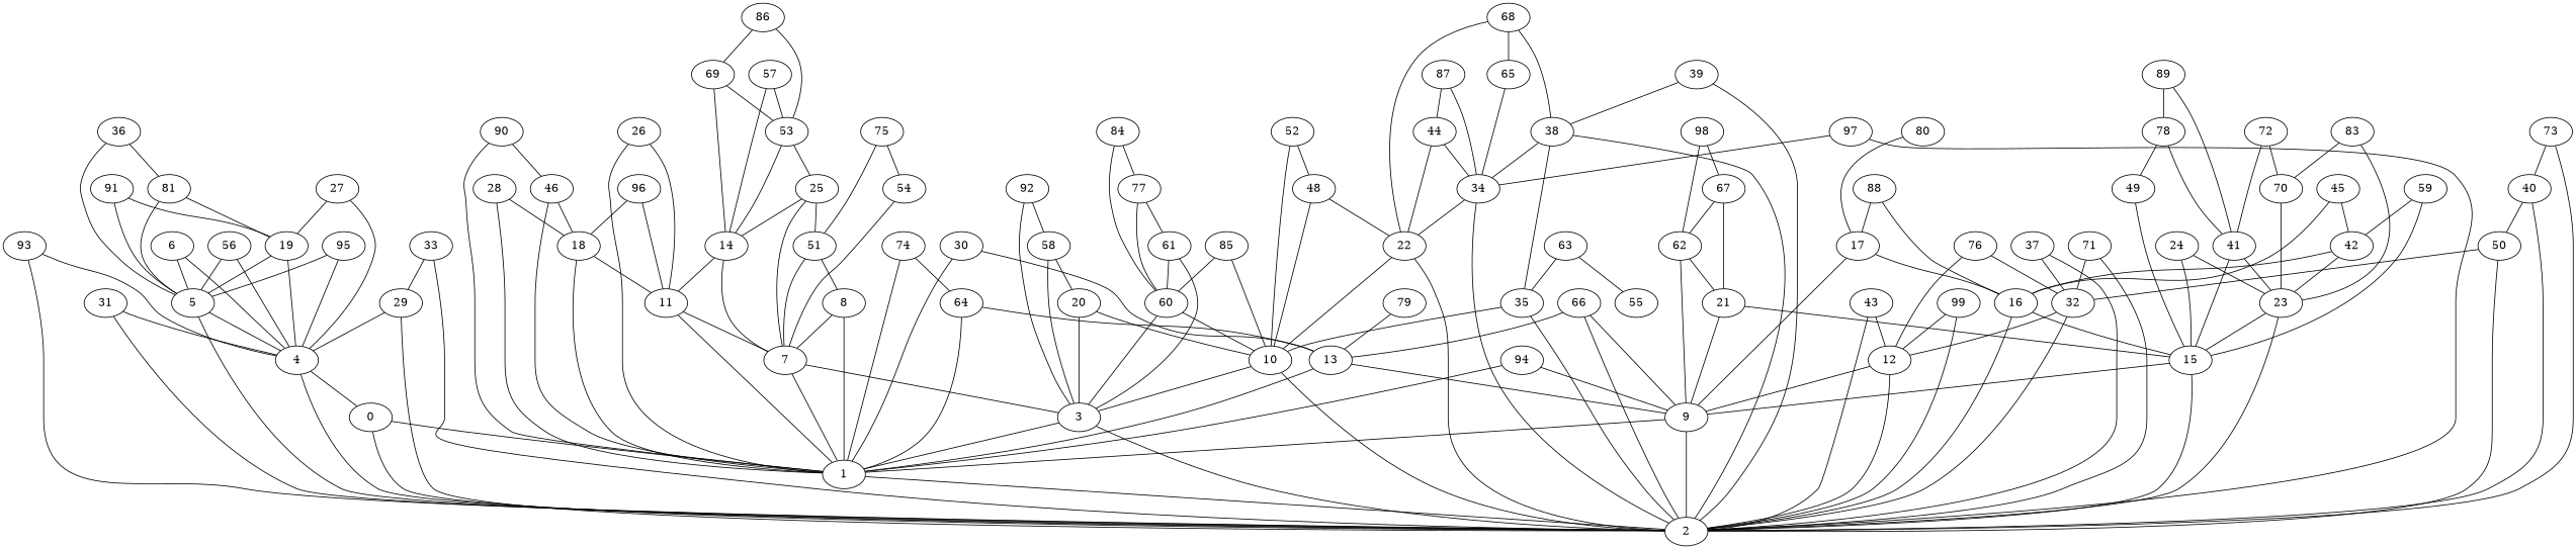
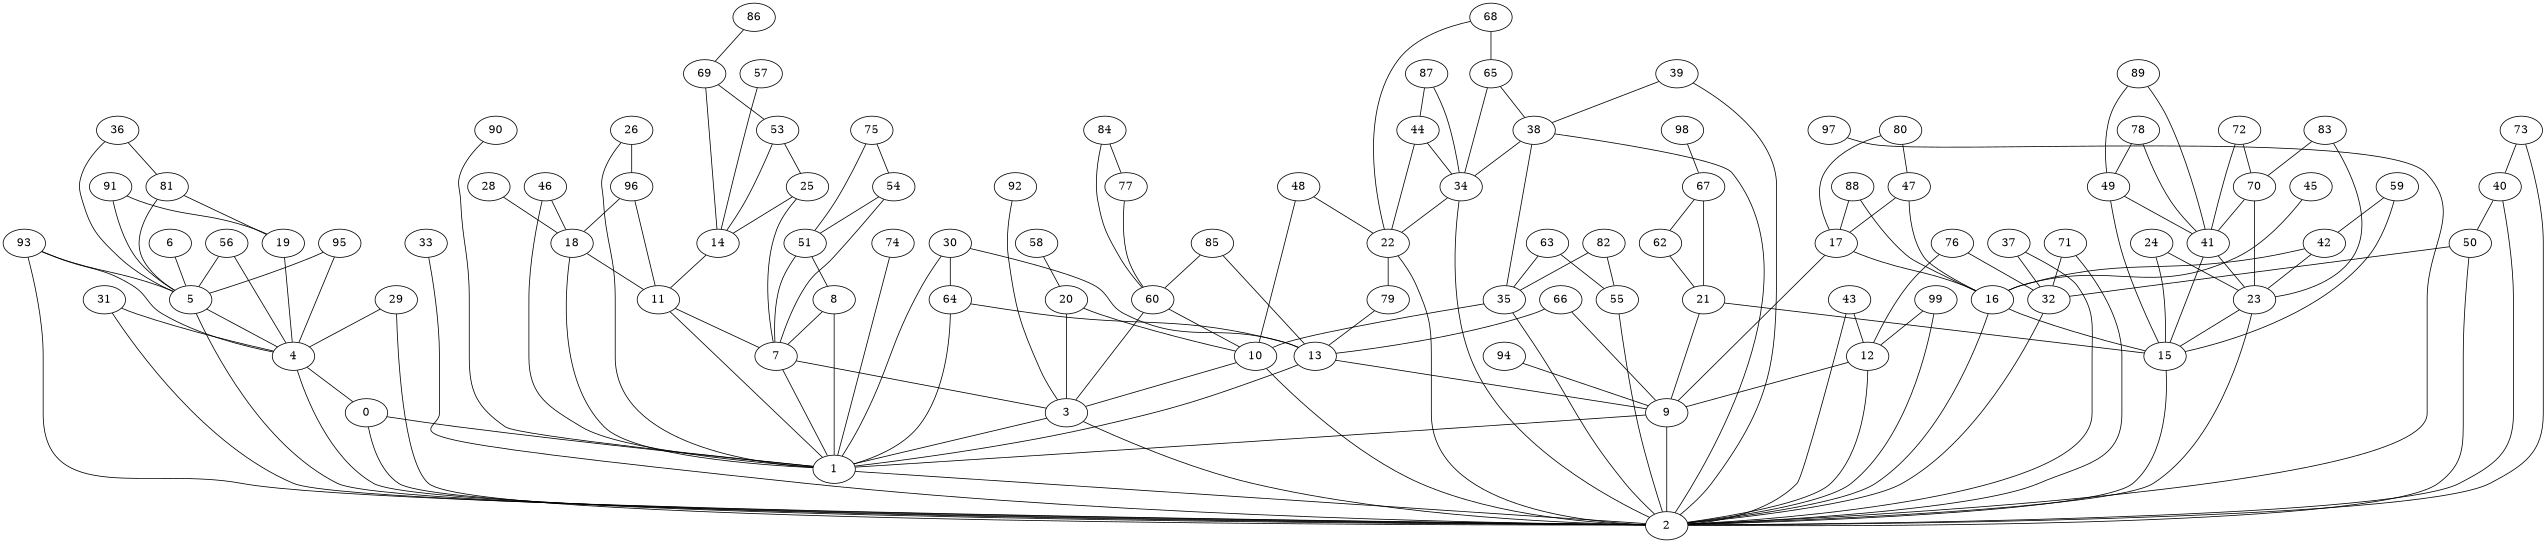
  graph {
    0
    1
    2
    3
    4
    5
    6
    7
    8
    9
    10
    11
    12
    13
    14
    15
    16
    17
    18
    19
    20
    21
    22
    23
    24
    25
    26
-   27
    28
    29
    30
    31
    32
    33
    34
    35
    36
    81
    37
    38
    39
    40
    50
    41
    42
    43
    44
    45
    46
+   47
    48
    49
    51
-   52
    53
    54
    55
    56
    57
    58
    59
    60
-   61
    62
    63
    64
    65
    66
    67
    68
    69
    70
    71
    72
    73
    74
    75
    76
    77
    78
    79
    80
+   82
    83
    84
    85
    86
    87
    88
    89
    90
    91
    92
    93
    94
    95
    96
    97
    98
    99
    0 -- 1
    1 -- 2
    2 -- 0
    3 -- 1
    3 -- 2
    4 -- 0
    4 -- 2
    5 -- 2
    5 -- 4
-   6 -- 4
    6 -- 5
    7 -- 1
    7 -- 3
    8 -- 1
    8 -- 7
    9 -- 1
    9 -- 2
    10 -- 2
    10 -- 3
    11 -- 1
    11 -- 7
    12 -- 2
    12 -- 9
    13 -- 1
    13 -- 9
-   14 -- 7
    14 -- 11
    15 -- 2
-   15 -- 9
    16 -- 2
    16 -- 15
    17 -- 9
    17 -- 16
    18 -- 1
    18 -- 11
    19 -- 4
-   19 -- 5
+   93 -- 5
    20 -- 3
    20 -- 10
    21 -- 9
    21 -- 15
    22 -- 2
-   22 -- 10
+   22 -- 79
    23 -- 2
    23 -- 15
    24 -- 15
    24 -- 23
    25 -- 7
    25 -- 14
    26 -- 1
-   26 -- 11
-   27 -- 4
-   27 -- 19
-   28 -- 1
+   26 -- 96
    28 -- 18
    29 -- 2
    29 -- 4
    30 -- 1
    30 -- 13
    31 -- 2
    31 -- 4
    32 -- 2
-   32 -- 12
    33 -- 2
-   33 -- 29
    34 -- 2
    34 -- 22
    35 -- 2
    35 -- 10
    36 -- 5
    36 -- 81
    81 -- 5
    81 -- 19
    37 -- 2
    37 -- 32
    38 -- 2
    38 -- 34
    38 -- 35
    39 -- 2
    39 -- 38
    40 -- 2
    40 -- 50
    50 -- 2
    50 -- 32
    41 -- 15
    41 -- 23
    42 -- 16
    42 -- 23
    43 -- 2
    43 -- 12
    44 -- 22
    44 -- 34
    45 -- 16
-   45 -- 42
    46 -- 1
    46 -- 18
+   47 -- 16
+   47 -- 17
    48 -- 10
    48 -- 22
    49 -- 15
+   49 -- 41
    51 -- 7
    51 -- 8
-   52 -- 10
-   52 -- 48
    53 -- 14
    53 -- 25
    54 -- 7
-   25 -- 51
-   66 -- 2
+   54 -- 51
+   55 -- 2
    56 -- 4
    56 -- 5
    57 -- 14
-   57 -- 53
-   58 -- 3
    58 -- 20
    59 -- 15
    59 -- 42
    60 -- 3
    60 -- 10
-   61 -- 3
-   61 -- 60
-   62 -- 9
    62 -- 21
    63 -- 35
    63 -- 55
    64 -- 1
    64 -- 13
    65 -- 34
-   68 -- 38
+   65 -- 38
    66 -- 9
    66 -- 13
    67 -- 21
    67 -- 62
    68 -- 22
    68 -- 65
    69 -- 14
    69 -- 53
    70 -- 23
+   70 -- 41
    71 -- 2
    71 -- 32
    72 -- 41
    72 -- 70
    73 -- 2
    73 -- 40
    74 -- 1
-   74 -- 64
+   30 -- 64
    75 -- 51
    75 -- 54
    76 -- 12
    76 -- 32
    77 -- 60
-   77 -- 61
    78 -- 41
    78 -- 49
    79 -- 13
    80 -- 17
+   80 -- 47
+   82 -- 35
+   82 -- 55
    83 -- 23
    83 -- 70
    84 -- 60
    84 -- 77
-   85 -- 10
+   85 -- 13
    85 -- 60
-   86 -- 53
    86 -- 69
    87 -- 34
    87 -- 44
    88 -- 16
    88 -- 17
    89 -- 41
-   89 -- 78
+   89 -- 49
    90 -- 1
-   90 -- 46
    91 -- 5
    91 -- 19
    92 -- 3
-   92 -- 58
    93 -- 2
    93 -- 4
-   94 -- 1
    94 -- 9
    95 -- 4
    95 -- 5
    96 -- 11
    96 -- 18
    97 -- 2
-   97 -- 34
-   98 -- 62
    98 -- 67
    99 -- 2
    99 -- 12
  }
